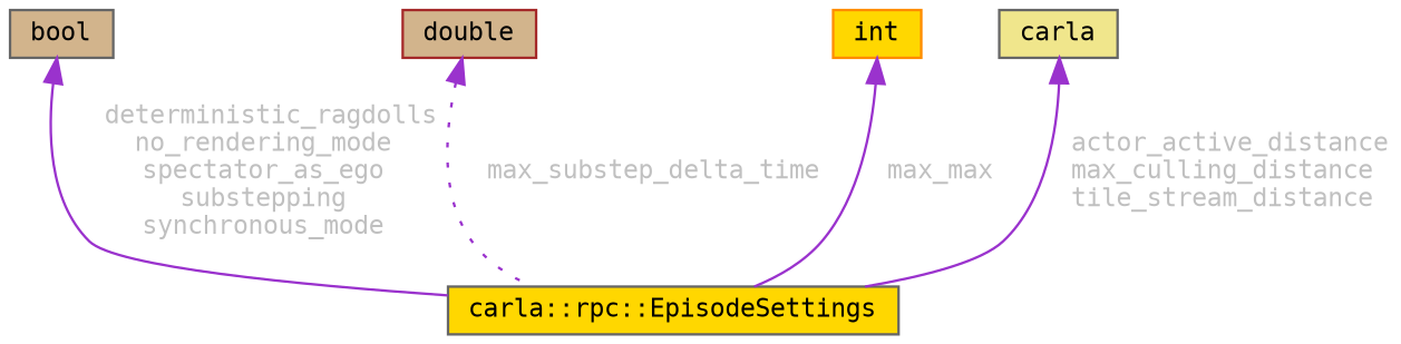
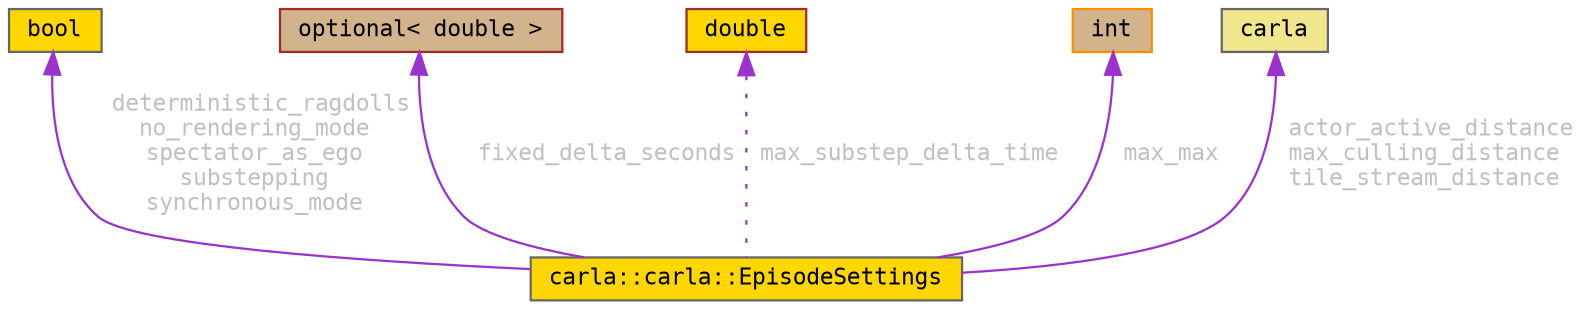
  digraph {
    fontname="DejaVu Sans Mono"
    node [color=gray40 fillcolor=gold fontname="DejaVu Sans Mono" fontsize=10 shape=box style=filled]
    edge [color=darkorchid3 dir=back fontcolor=grey fontname="DejaVu Sans Mono" fontsize=10 labelfontname=Helvetica labelfontsize=10 style=solid]
-   n1 [fontcolor=black height=0.2 label="carla::rpc::EpisodeSettings" width=0.4]
-   n2 [fillcolor=tan height=0.2 label=bool width=0.4]
-   n4 [color=brown fillcolor=tan height=0.2 label=double width=0.4]
-   n5 [color=darkorange height=0.2 label=int width=0.4]
+   n1 [fontcolor=black height=0.2 label="carla::carla::EpisodeSettings" width=0.4]
+   n2 [height=0.2 label=bool width=0.4]
+   n3 [color=brown fillcolor=tan height=0.2 label="optional\< double \>" width=0.4]
+   n4 [color=brown height=0.2 label=double width=0.4]
+   n5 [color=darkorange fillcolor=tan height=0.2 label=int width=0.4]
    n6 [fillcolor=khaki height=0.2 label=carla width=0.4]
    n2 -> n1 [label=" deterministic_ragdolls\nno_rendering_mode\nspectator_as_ego\nsubstepping\nsynchronous_mode"]
+   n3 -> n1 [label=" fixed_delta_seconds"]
    n4 -> n1 [label=" max_substep_delta_time" style=dotted]
    n5 -> n1 [label=" max_max"]
    n6 -> n1 [label=" actor_active_distance\nmax_culling_distance\ntile_stream_distance"]
  }
